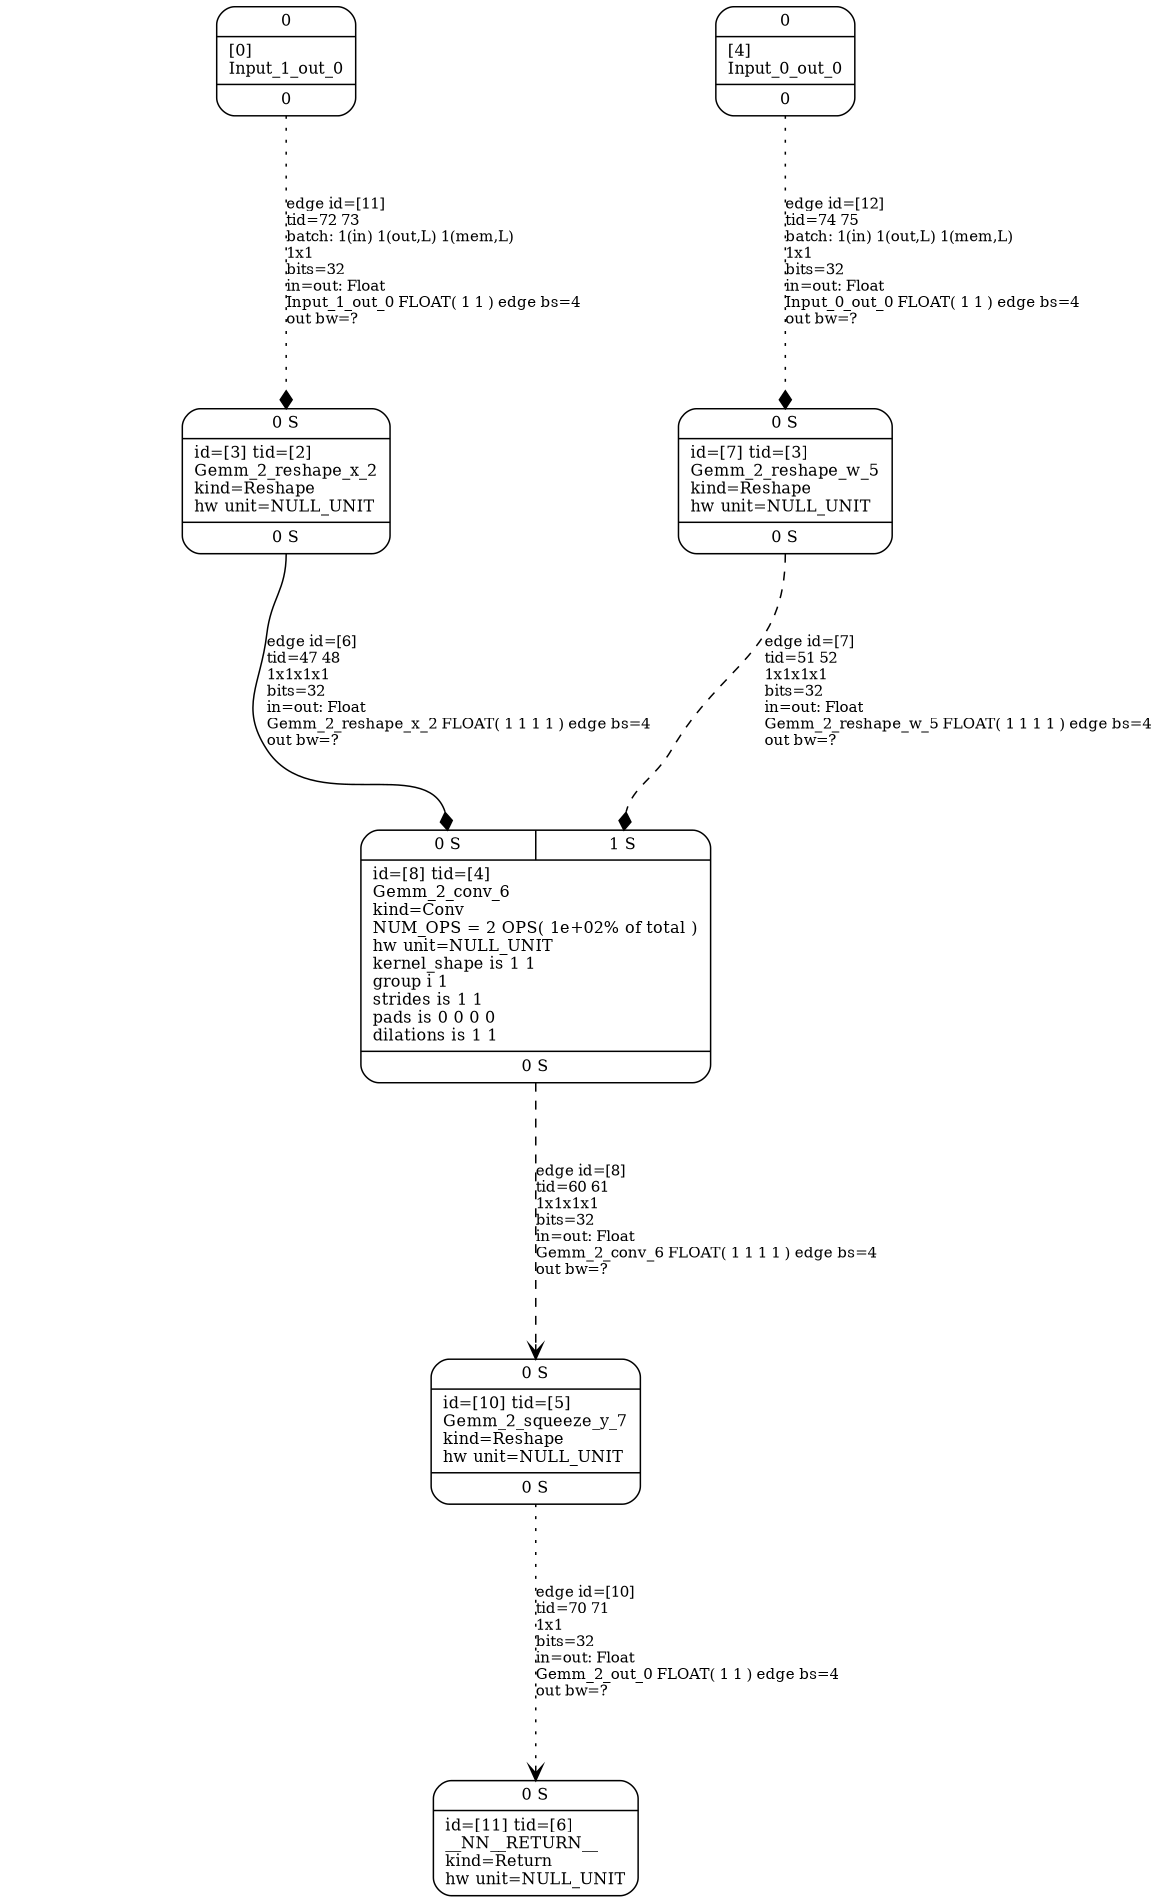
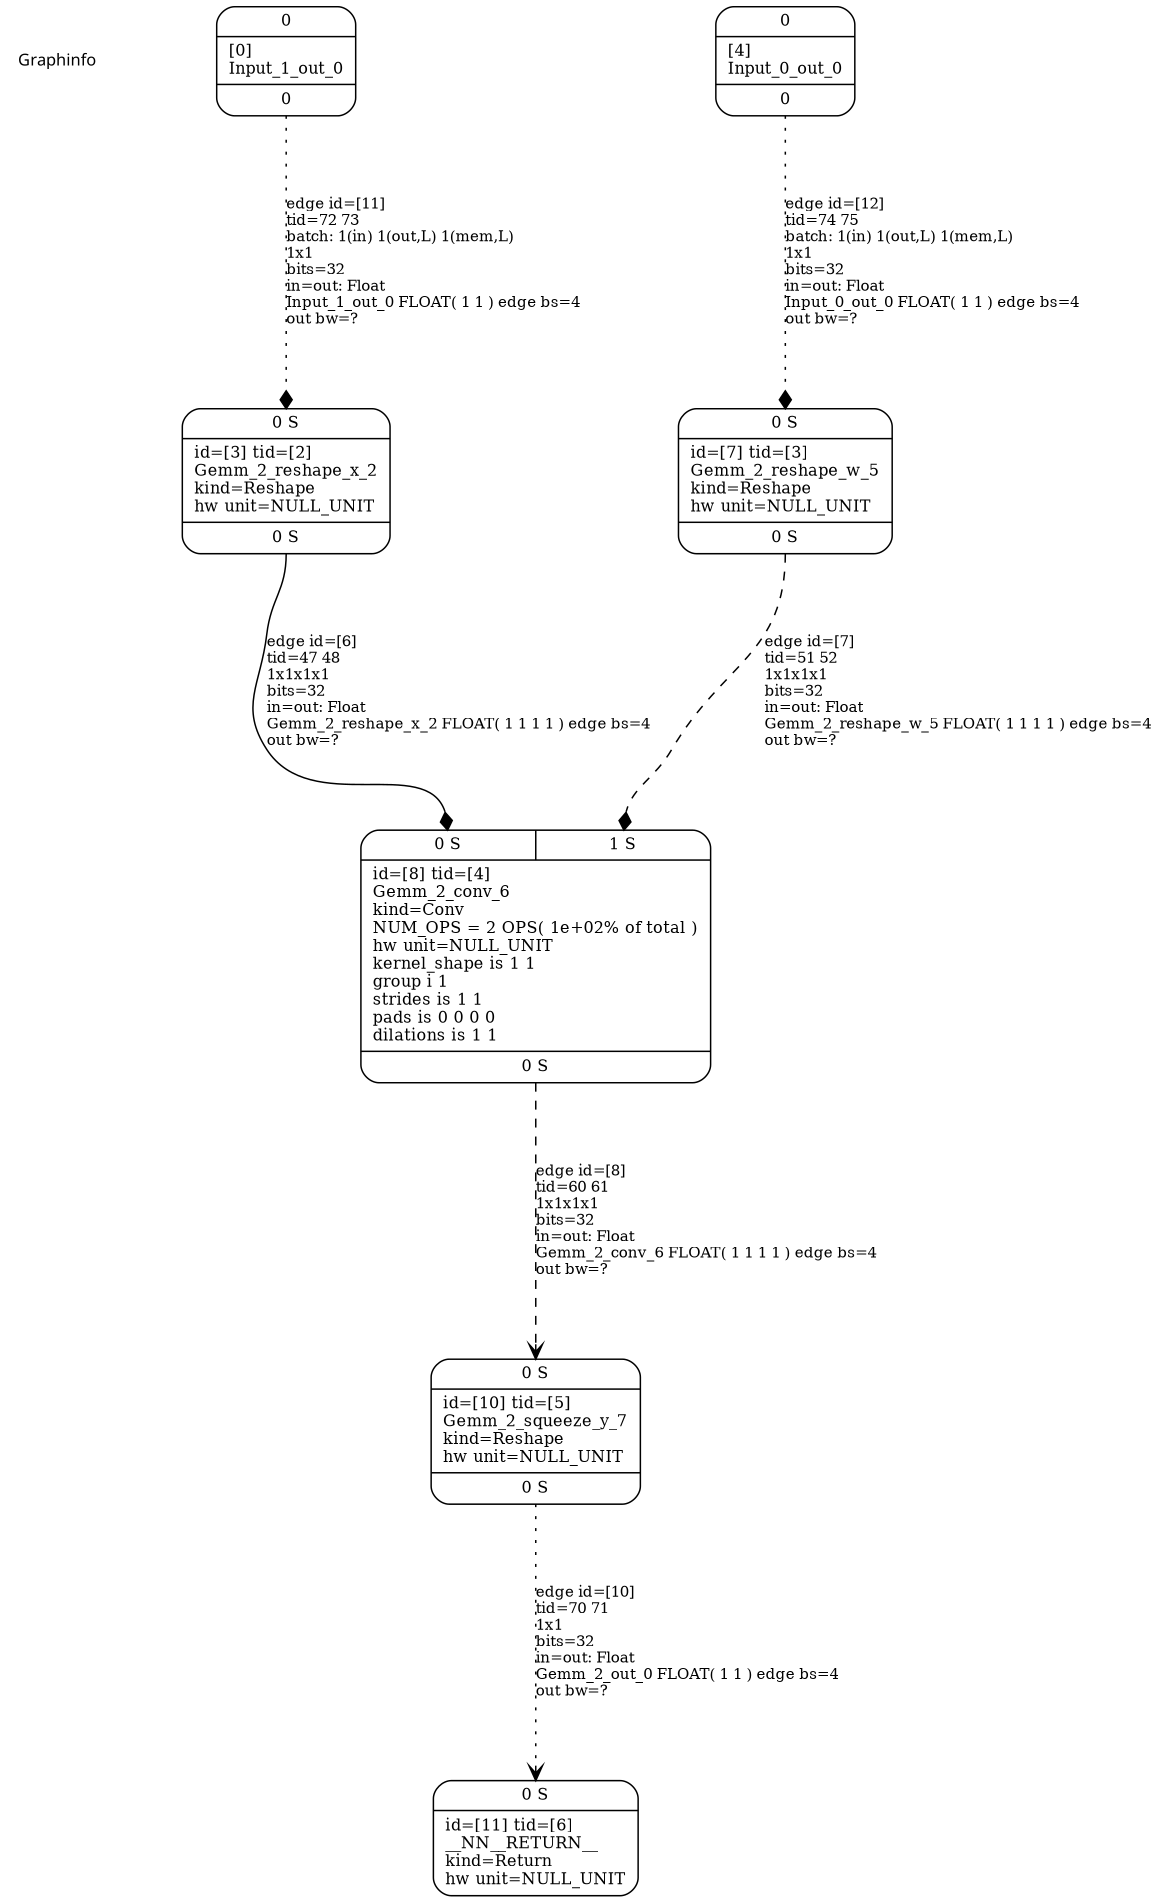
  digraph {
    compound=true
    fontsize=11
    nodesep=1
    rankdir=BU
    ranksep=1.5
    splines=spline
    node [color=black fontsize=11 shape=record style=rounded]
    edge [fontsize=10 headport="i0:n" tailport="o0:s" style=dotted arrowhead=diamond]
+   Graphinfo [fontname="Arial-Bold" shape=plaintext]
    n2 [label="{ { <i0> 0} |  [0]\lInput_1_out_0 | { <o0> 0} }"]
    n3 [label="{ { < i0>  0 S } | id=[3] tid=[2]\lGemm_2_reshape_x_2\lkind=Reshape\lhw unit=NULL_UNIT\l | { < o0>  0 S } }"]
    n4 [label="{ { <i0> 0} |  [4]\lInput_0_out_0 | { <o0> 0} }"]
    n5 [label="{ { < i0>  0 S } | id=[7] tid=[3]\lGemm_2_reshape_w_5\lkind=Reshape\lhw unit=NULL_UNIT\l | { < o0>  0 S } }"]
    n6 [label="{ { < i0>  0 S  | < i1>  1 S } | id=[8] tid=[4]\lGemm_2_conv_6\lkind=Conv\lNUM_OPS = 2 OPS( 1e+02% of total )\lhw unit=NULL_UNIT\lkernel_shape is 1 1\lgroup i 1\lstrides is 1 1\lpads is 0 0 0 0\ldilations is 1 1\l | { < o0>  0 S } }"]
    n7 [label="{ { < i0>  0 S } | id=[10] tid=[5]\lGemm_2_squeeze_y_7\lkind=Reshape\lhw unit=NULL_UNIT\l | { < o0>  0 S } }"]
    n8 [label="{ { < i0>  0 S } | id=[11] tid=[6]\l__NN__RETURN__\lkind=Return\lhw unit=NULL_UNIT\l}"]
    n2 -> n3 [label="edge id=[11]\ltid=72 73\lbatch: 1(in) 1(out,L) 1(mem,L) \l1x1\lbits=32\lin=out: Float\lInput_1_out_0 FLOAT( 1 1 ) edge bs=4\lout bw=?\l"]
    n3 -> n6 [label="edge id=[6]\ltid=47 48\l1x1x1x1\lbits=32\lin=out: Float\lGemm_2_reshape_x_2 FLOAT( 1 1 1 1 ) edge bs=4\lout bw=?\l" style=solid]
    n4 -> n5 [label="edge id=[12]\ltid=74 75\lbatch: 1(in) 1(out,L) 1(mem,L) \l1x1\lbits=32\lin=out: Float\lInput_0_out_0 FLOAT( 1 1 ) edge bs=4\lout bw=?\l"]
    n5 -> n6 [headport="i1:n" label="edge id=[7]\ltid=51 52\l1x1x1x1\lbits=32\lin=out: Float\lGemm_2_reshape_w_5 FLOAT( 1 1 1 1 ) edge bs=4\lout bw=?\l" style=dashed]
    n6 -> n7 [label="edge id=[8]\ltid=60 61\l1x1x1x1\lbits=32\lin=out: Float\lGemm_2_conv_6 FLOAT( 1 1 1 1 ) edge bs=4\lout bw=?\l" style=dashed arrowhead=vee]
    n7 -> n8 [label="edge id=[10]\ltid=70 71\l1x1\lbits=32\lin=out: Float\lGemm_2_out_0 FLOAT( 1 1 ) edge bs=4\lout bw=?\l" arrowhead=vee]
  }
